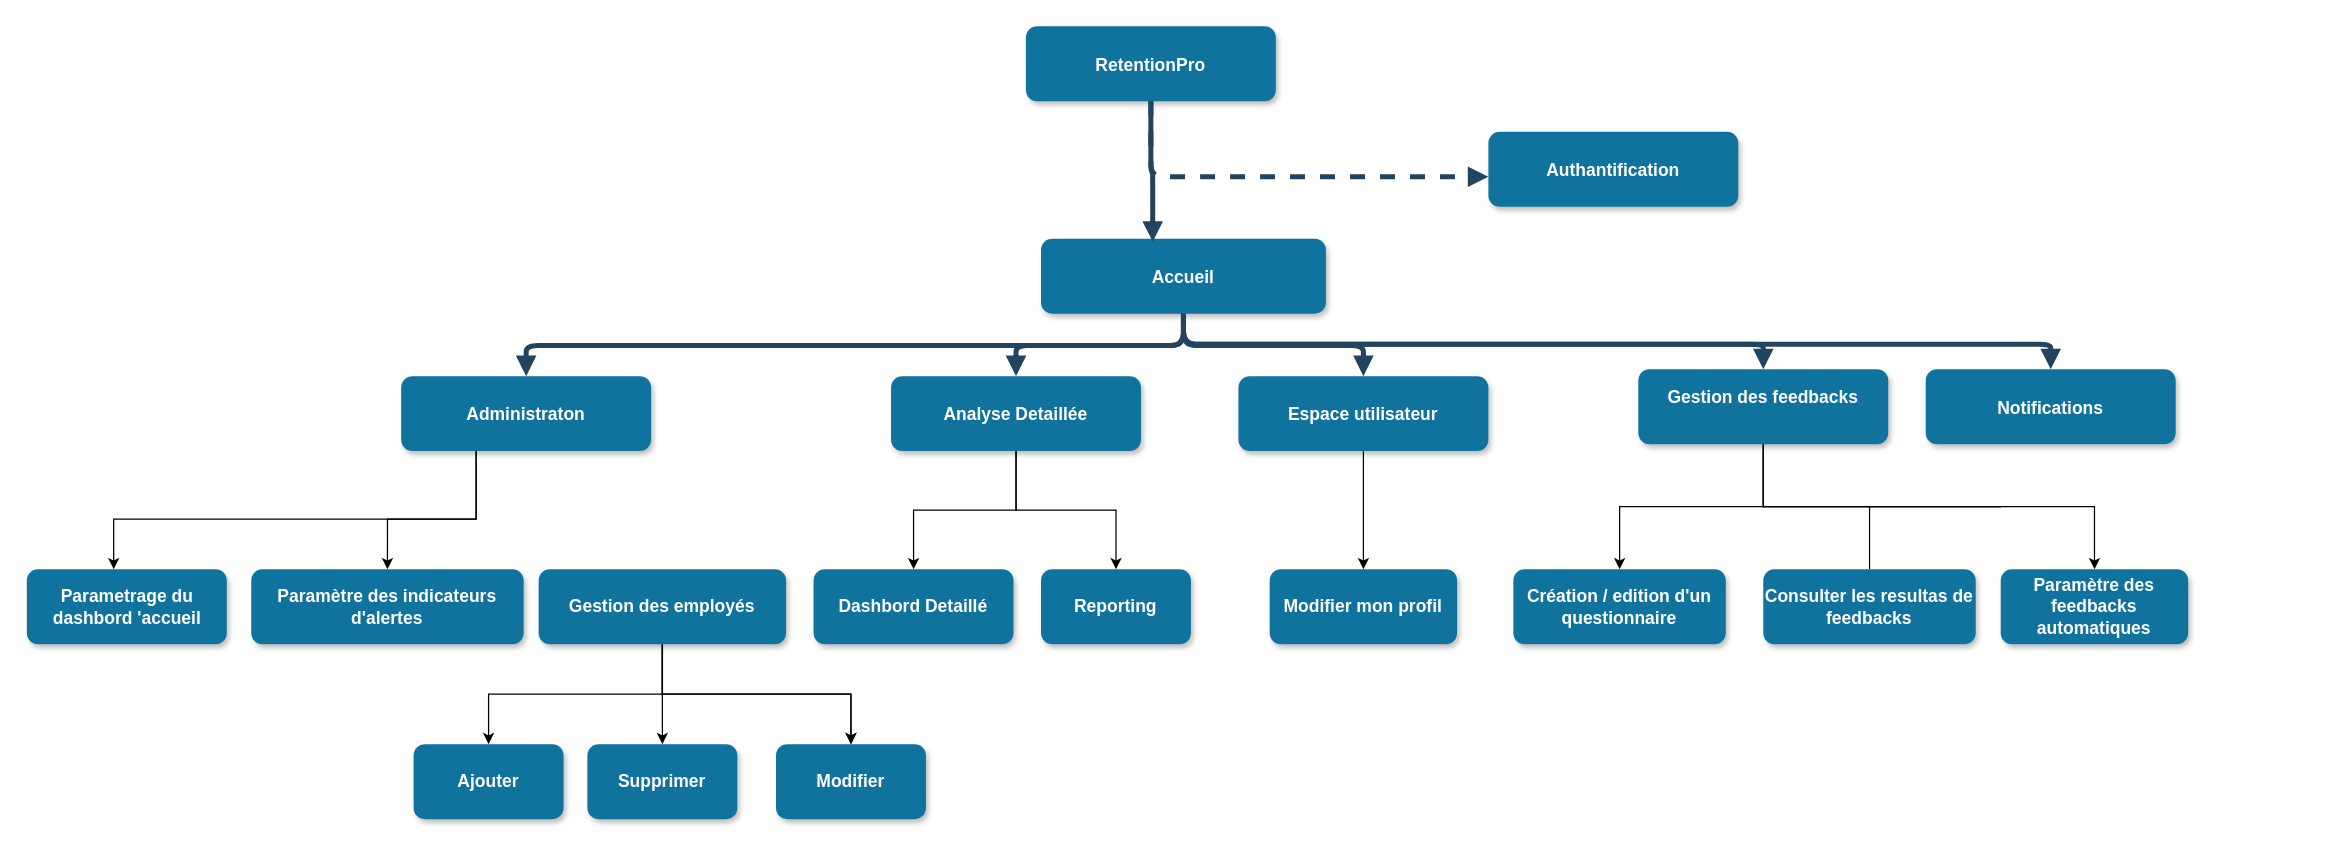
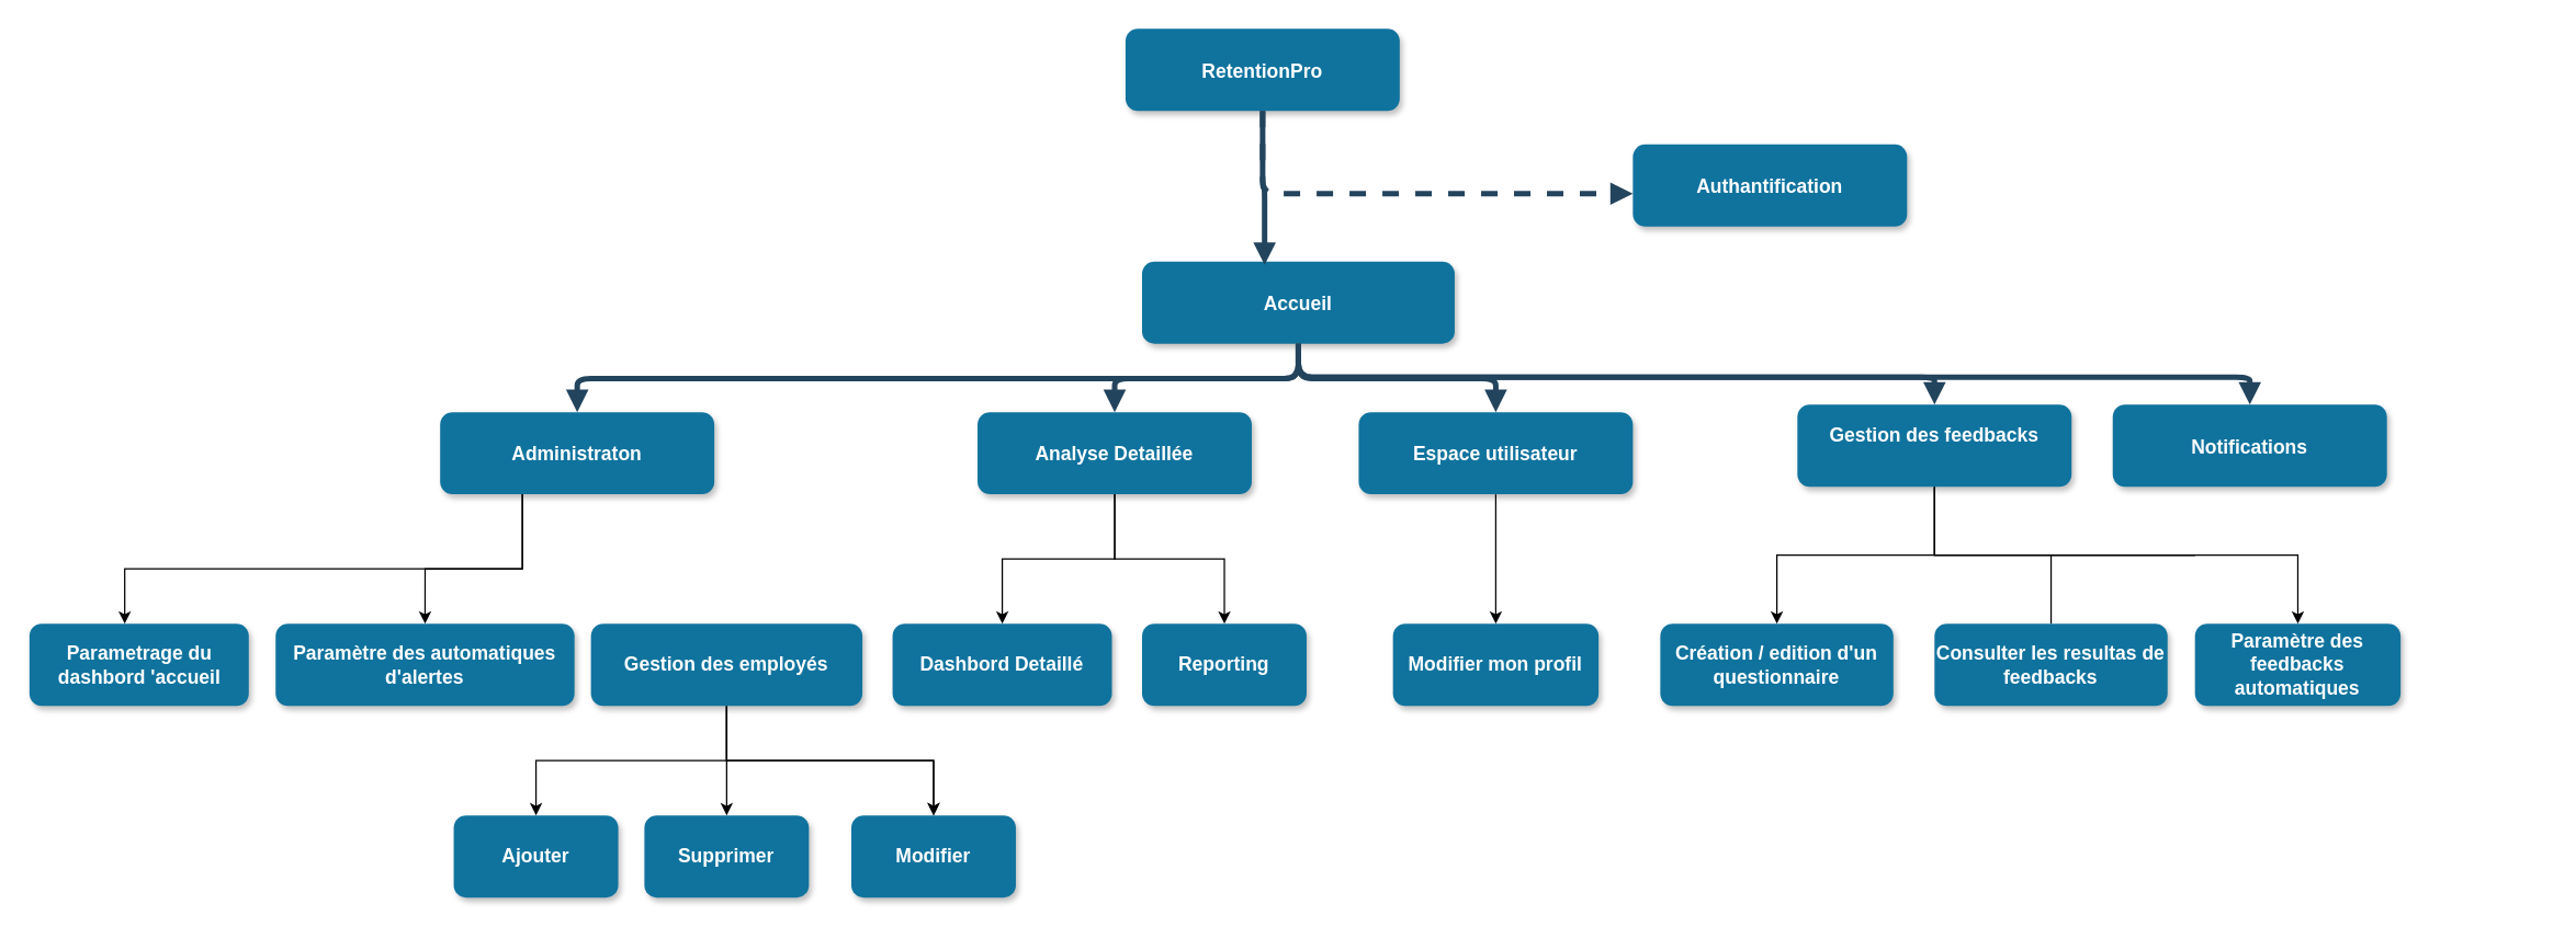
  <mxCell id="0" />
  <mxCell id="1" parent="0" />
  <mxCell id="2" value="RetentionPro" style="rounded=1;fillColor=#10739E;strokeColor=none;shadow=1;gradientColor=none;fontStyle=1;fontColor=#FFFFFF;fontSize=14;" parent="1" vertex="1"><mxGeometry x="820" y="20.5" width="200" height="60" as="geometry" /></mxCell>
  <mxCell id="3" value="Accueil" style="rounded=1;fillColor=#10739E;strokeColor=none;shadow=1;gradientColor=none;fontStyle=1;fontColor=#FFFFFF;fontSize=14;" parent="1" vertex="1"><mxGeometry x="832.07" y="190.5" width="228" height="60" as="geometry" /></mxCell>
  <mxCell id="4" value="" style="edgeStyle=orthogonalEdgeStyle;rounded=0;orthogonalLoop=1;jettySize=auto;html=1;entryX=0.5;entryY=0;entryDx=0;entryDy=0;" edge="1" parent="1" source="5" target="29"><mxGeometry relative="1" as="geometry"><mxPoint x="180.07" y="330.5" as="targetPoint" /><Array as="points"><mxPoint x="380.07" y="415" /><mxPoint x="309.07" y="415" /></Array></mxGeometry></mxCell>
  <mxCell id="5" value="Administraton" style="rounded=1;fillColor=#10739E;strokeColor=none;shadow=1;gradientColor=none;fontStyle=1;fontColor=#FFFFFF;fontSize=14;" parent="1" vertex="1"><mxGeometry x="320.07" y="300.5" width="200" height="60" as="geometry" /></mxCell>
  <mxCell id="6" value="" style="edgeStyle=orthogonalEdgeStyle;rounded=0;orthogonalLoop=1;jettySize=auto;html=1;" edge="1" parent="1" source="8" target="30"><mxGeometry relative="1" as="geometry" /></mxCell>
  <mxCell id="7" value="" style="edgeStyle=orthogonalEdgeStyle;rounded=0;orthogonalLoop=1;jettySize=auto;html=1;" edge="1" parent="1" source="8" target="31"><mxGeometry relative="1" as="geometry" /></mxCell>
  <mxCell id="8" value="Analyse Detaillée" style="rounded=1;fillColor=#10739E;strokeColor=none;shadow=1;gradientColor=none;fontStyle=1;fontColor=#FFFFFF;fontSize=14;" parent="1" vertex="1"><mxGeometry x="712.07" y="300.5" width="200" height="60" as="geometry" /></mxCell>
  <mxCell id="9" value="" style="edgeStyle=orthogonalEdgeStyle;rounded=0;orthogonalLoop=1;jettySize=auto;html=1;" edge="1" parent="1" source="10" target="32"><mxGeometry relative="1" as="geometry" /></mxCell>
  <mxCell id="10" value="Espace utilisateur" style="rounded=1;fillColor=#10739E;strokeColor=none;shadow=1;gradientColor=none;fontStyle=1;fontColor=#FFFFFF;fontSize=14;" parent="1" vertex="1"><mxGeometry x="990.07" y="300.5" width="200" height="60" as="geometry" /></mxCell>
  <mxCell id="11" value="Authantification" style="rounded=1;fillColor=#10739E;strokeColor=none;shadow=1;gradientColor=none;fontStyle=1;fontColor=#FFFFFF;fontSize=14;" parent="1" vertex="1"><mxGeometry x="1190.07" y="105" width="200" height="60" as="geometry" /></mxCell>
  <mxCell id="12" value="" style="edgeStyle=elbowEdgeStyle;elbow=vertical;strokeWidth=4;endArrow=block;endFill=1;fontStyle=1;strokeColor=#23445D;entryX=0.392;entryY=0.042;entryDx=0;entryDy=0;entryPerimeter=0;" parent="1" source="2" target="3" edge="1"><mxGeometry x="22" y="165.5" width="100" height="100" as="geometry"><mxPoint x="912.07" y="95" as="sourcePoint" /><mxPoint x="916.07" y="175" as="targetPoint" /></mxGeometry></mxCell>
  <mxCell id="13" value="" style="edgeStyle=elbowEdgeStyle;elbow=vertical;strokeWidth=4;endArrow=block;endFill=1;fontStyle=1;strokeColor=#23445D;" parent="1" source="3" target="8" edge="1"><mxGeometry x="22" y="165.5" width="100" height="100" as="geometry"><mxPoint x="192.07" y="110.5" as="sourcePoint" /><mxPoint x="292.07" y="10.5" as="targetPoint" /></mxGeometry></mxCell>
  <mxCell id="14" value="" style="edgeStyle=elbowEdgeStyle;elbow=vertical;strokeWidth=4;endArrow=block;endFill=1;fontStyle=1;strokeColor=#23445D;" parent="1" source="3" target="5" edge="1"><mxGeometry x="22" y="165.5" width="100" height="100" as="geometry"><mxPoint x="192.07" y="110.5" as="sourcePoint" /><mxPoint x="292.07" y="10.5" as="targetPoint" /></mxGeometry></mxCell>
  <mxCell id="15" value="" style="edgeStyle=elbowEdgeStyle;elbow=vertical;strokeWidth=4;endArrow=block;endFill=1;fontStyle=1;strokeColor=#23445D;" parent="1" source="3" target="10" edge="1"><mxGeometry x="22" y="165.5" width="100" height="100" as="geometry"><mxPoint x="192.07" y="110.5" as="sourcePoint" /><mxPoint x="292.07" y="10.5" as="targetPoint" /></mxGeometry></mxCell>
  <mxCell id="16" value="" style="edgeStyle=elbowEdgeStyle;elbow=vertical;strokeWidth=4;endArrow=block;endFill=1;fontStyle=1;dashed=1;strokeColor=#23445D;" parent="1" source="2" target="11" edge="1"><mxGeometry x="22" y="165.5" width="100" height="100" as="geometry"><mxPoint x="920" y="80.5" as="sourcePoint" /><mxPoint x="1160" y="141" as="targetPoint" /><Array as="points"><mxPoint x="920" y="141" /></Array></mxGeometry></mxCell>
  <mxCell id="17" value="Notifications" style="rounded=1;fillColor=#10739E;strokeColor=none;shadow=1;gradientColor=none;fontStyle=1;fontColor=#FFFFFF;fontSize=14;" vertex="1" parent="1"><mxGeometry x="1540.07" y="295" width="200" height="60" as="geometry" /></mxCell>
  <mxCell id="18" value="" style="edgeStyle=orthogonalEdgeStyle;rounded=0;orthogonalLoop=1;jettySize=auto;html=1;" edge="1" parent="1" source="21" target="33"><mxGeometry relative="1" as="geometry"><Array as="points"><mxPoint x="1600.07" y="405" /><mxPoint x="1475.07" y="405" /></Array></mxGeometry></mxCell>
  <mxCell id="19" value="" style="edgeStyle=orthogonalEdgeStyle;rounded=0;orthogonalLoop=1;jettySize=auto;html=1;endArrow=none;" edge="1" parent="1" source="21" target="34"><mxGeometry relative="1" as="geometry"><Array as="points"><mxPoint x="1600.07" y="405" /><mxPoint x="1675.07" y="405" /></Array></mxGeometry></mxCell>
  <mxCell id="20" value="" style="edgeStyle=orthogonalEdgeStyle;rounded=0;orthogonalLoop=1;jettySize=auto;html=1;" edge="1" parent="1" source="21" target="35"><mxGeometry relative="1" as="geometry"><Array as="points"><mxPoint x="1600.07" y="405" /><mxPoint x="1855.07" y="405" /></Array></mxGeometry></mxCell>
  <mxCell id="21" value="Gestion des feedbacks&#10;" style="rounded=1;fillColor=#10739E;strokeColor=none;shadow=1;gradientColor=none;fontStyle=1;fontColor=#FFFFFF;fontSize=14;" vertex="1" parent="1"><mxGeometry x="1310.07" y="295" width="200" height="60" as="geometry" /></mxCell>
  <mxCell id="22" value="" style="edgeStyle=elbowEdgeStyle;elbow=vertical;strokeWidth=4;endArrow=block;endFill=1;fontStyle=1;strokeColor=#23445D;entryX=0.5;entryY=0;entryDx=0;entryDy=0;" edge="1" parent="1" source="3" target="17"><mxGeometry x="22" y="165.5" width="100" height="100" as="geometry"><mxPoint x="950.07" y="245" as="sourcePoint" /><mxPoint x="1376.07" y="300.5" as="targetPoint" /><Array as="points"><mxPoint x="1260.07" y="275" /></Array></mxGeometry></mxCell>
  <mxCell id="23" value="" style="edgeStyle=elbowEdgeStyle;elbow=vertical;strokeWidth=4;endArrow=block;endFill=1;fontStyle=1;strokeColor=#23445D;exitX=0.5;exitY=1;exitDx=0;exitDy=0;entryX=0.5;entryY=0;entryDx=0;entryDy=0;" edge="1" parent="1" source="3" target="21"><mxGeometry x="22" y="165.5" width="100" height="100" as="geometry"><mxPoint x="1370.07" y="275" as="sourcePoint" /><mxPoint x="1626.07" y="300.5" as="targetPoint" /><Array as="points"><mxPoint x="1510.07" y="275" /></Array></mxGeometry></mxCell>
  <mxCell id="24" value="" style="edgeStyle=orthogonalEdgeStyle;rounded=0;orthogonalLoop=1;jettySize=auto;html=1;" edge="1" parent="1" source="28" target="38"><mxGeometry relative="1" as="geometry" /></mxCell>
  <mxCell id="25" value="" style="edgeStyle=orthogonalEdgeStyle;rounded=0;orthogonalLoop=1;jettySize=auto;html=1;" edge="1" parent="1" source="28" target="39"><mxGeometry relative="1" as="geometry" /></mxCell>
  <mxCell id="26" value="" style="edgeStyle=orthogonalEdgeStyle;rounded=0;orthogonalLoop=1;jettySize=auto;html=1;" edge="1" parent="1" source="28" target="39"><mxGeometry relative="1" as="geometry" /></mxCell>
  <mxCell id="27" value="" style="edgeStyle=orthogonalEdgeStyle;rounded=0;orthogonalLoop=1;jettySize=auto;html=1;" edge="1" parent="1" source="28" target="40"><mxGeometry relative="1" as="geometry" /></mxCell>
  <mxCell id="28" value="Gestion des employés" style="whiteSpace=wrap;html=1;fontSize=14;fillColor=#10739E;strokeColor=none;fontColor=#FFFFFF;rounded=1;shadow=1;gradientColor=none;fontStyle=1;" vertex="1" parent="1"><mxGeometry x="430.07" y="455" width="198" height="60" as="geometry" /></mxCell>
- <mxCell id="29" value="Paramètre des indicateurs d'alertes" style="whiteSpace=wrap;html=1;fontSize=14;fillColor=#10739E;strokeColor=none;fontColor=#FFFFFF;rounded=1;shadow=1;gradientColor=none;fontStyle=1;" vertex="1" parent="1"><mxGeometry x="200.07" y="455" width="218" height="60" as="geometry" /></mxCell>
+ <mxCell id="29" value="Paramètre des automatiques d'alertes" style="whiteSpace=wrap;html=1;fontSize=14;fillColor=#10739E;strokeColor=none;fontColor=#FFFFFF;rounded=1;shadow=1;gradientColor=none;fontStyle=1;" vertex="1" parent="1"><mxGeometry x="200.07" y="455" width="218" height="60" as="geometry" /></mxCell>
  <mxCell id="30" value="Reporting" style="whiteSpace=wrap;html=1;fontSize=14;fillColor=#10739E;strokeColor=none;fontColor=#FFFFFF;rounded=1;shadow=1;gradientColor=none;fontStyle=1;" vertex="1" parent="1"><mxGeometry x="832.07" y="455" width="120" height="60" as="geometry" /></mxCell>
  <mxCell id="31" value="Dashbord Detaillé" style="rounded=1;whiteSpace=wrap;html=1;fontSize=14;fillColor=#10739E;strokeColor=none;fontColor=#FFFFFF;shadow=1;gradientColor=none;fontStyle=1;" vertex="1" parent="1"><mxGeometry x="650.07" y="455" width="160" height="60" as="geometry" /></mxCell>
  <mxCell id="32" value="Modifier mon profil" style="rounded=1;whiteSpace=wrap;html=1;fontSize=14;fillColor=#10739E;strokeColor=none;fontColor=#FFFFFF;shadow=1;gradientColor=none;fontStyle=1;" vertex="1" parent="1"><mxGeometry x="1015.07" y="455" width="150" height="60" as="geometry" /></mxCell>
  <mxCell id="33" value="Création / edition d'un questionnaire" style="rounded=1;whiteSpace=wrap;html=1;fontSize=14;fillColor=#10739E;strokeColor=none;fontColor=#FFFFFF;shadow=1;gradientColor=none;fontStyle=1;" vertex="1" parent="1"><mxGeometry x="1210.07" y="455" width="170" height="60" as="geometry" /></mxCell>
  <mxCell id="34" value="Consulter les resultas de feedbacks" style="rounded=1;whiteSpace=wrap;html=1;fontSize=14;fillColor=#10739E;strokeColor=none;fontColor=#FFFFFF;shadow=1;gradientColor=none;fontStyle=1;" vertex="1" parent="1"><mxGeometry x="1410.07" y="455" width="170" height="60" as="geometry" /></mxCell>
  <mxCell id="35" value="Paramètre des feedbacks automatiques" style="whiteSpace=wrap;html=1;fontSize=14;fillColor=#10739E;strokeColor=none;fontColor=#FFFFFF;rounded=1;shadow=1;gradientColor=none;fontStyle=1;" vertex="1" parent="1"><mxGeometry x="1600.07" y="455" width="150" height="60" as="geometry" /></mxCell>
  <mxCell id="36" value="" style="edgeStyle=orthogonalEdgeStyle;rounded=0;orthogonalLoop=1;jettySize=auto;html=1;" edge="1" parent="1" source="5" target="37"><mxGeometry relative="1" as="geometry"><mxPoint x="210.07" y="361" as="sourcePoint" /><mxPoint x="110.07" y="455" as="targetPoint" /><Array as="points"><mxPoint x="380" y="415" /><mxPoint x="90" y="415" /></Array></mxGeometry></mxCell>
  <mxCell id="37" value="Parametrage du dashbord 'accueil" style="whiteSpace=wrap;html=1;fontSize=14;fillColor=#10739E;strokeColor=none;fontColor=#FFFFFF;rounded=1;shadow=1;gradientColor=none;fontStyle=1;" vertex="1" parent="1"><mxGeometry x="20.5" y="455" width="160" height="60" as="geometry" /></mxCell>
  <mxCell id="38" value="Ajouter" style="whiteSpace=wrap;html=1;fontSize=14;fillColor=#10739E;strokeColor=none;fontColor=#FFFFFF;rounded=1;shadow=1;gradientColor=none;fontStyle=1;" vertex="1" parent="1"><mxGeometry x="330" y="595" width="120" height="60" as="geometry" /></mxCell>
  <mxCell id="39" value="Modifier" style="whiteSpace=wrap;html=1;fontSize=14;fillColor=#10739E;strokeColor=none;fontColor=#FFFFFF;rounded=1;shadow=1;gradientColor=none;fontStyle=1;" vertex="1" parent="1"><mxGeometry x="620" y="595" width="120" height="60" as="geometry" /></mxCell>
  <mxCell id="40" value="Supprimer" style="rounded=1;whiteSpace=wrap;html=1;fontSize=14;fillColor=#10739E;strokeColor=none;fontColor=#FFFFFF;shadow=1;gradientColor=none;fontStyle=1;" vertex="1" parent="1"><mxGeometry x="469.07" y="595" width="120" height="60" as="geometry" /></mxCell>
